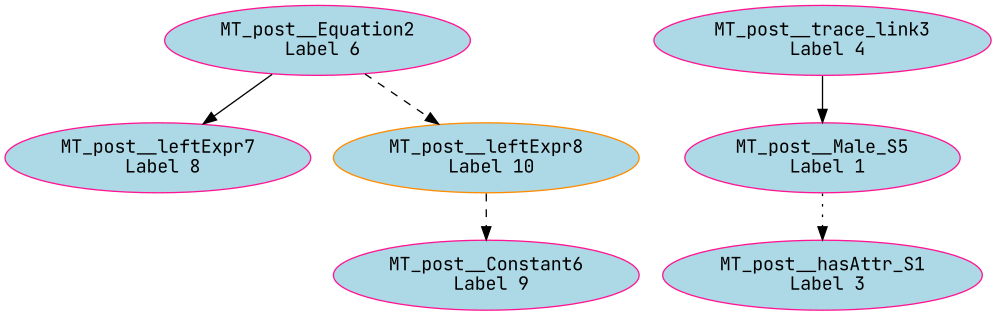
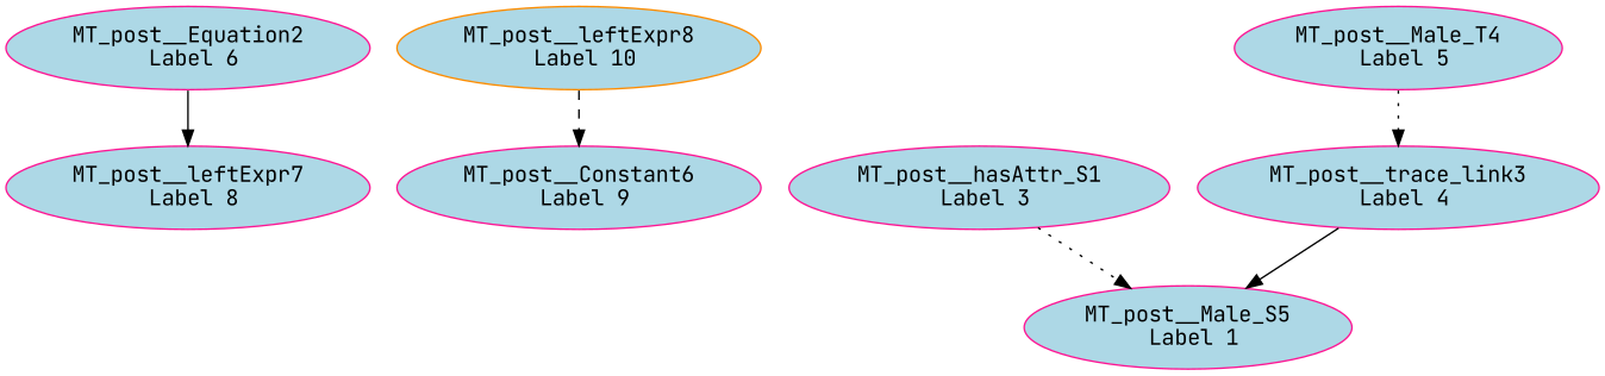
  digraph {
    fontname="JetBrains Mono"
    node [color=deeppink fillcolor=lightblue fontname="JetBrains Mono" style=filled]
    edge [fontname="JetBrains Mono" style=solid]
    "MT_post__Equation2\n Label 6"
    "MT_post__leftExpr7\n Label 8"
    "MT_post__leftExpr8\n Label 10" [color=darkorange]
    "MT_post__Constant6\n Label 9"
    "MT_post__trace_link3\n Label 4"
    "MT_post__Male_S5\n Label 1"
    "MT_post__hasAttr_S1\n Label 3"
+   "MT_post__Male_T4\n Label 5"
    "MT_post__Equation2\n Label 6" -> "MT_post__leftExpr7\n Label 8"
-   "MT_post__Equation2\n Label 6" -> "MT_post__leftExpr8\n Label 10" [style=dashed]
    "MT_post__leftExpr8\n Label 10" -> "MT_post__Constant6\n Label 9" [style=dashed]
    "MT_post__trace_link3\n Label 4" -> "MT_post__Male_S5\n Label 1"
-   "MT_post__Male_S5\n Label 1" -> "MT_post__hasAttr_S1\n Label 3" [style=dotted]
+   "MT_post__hasAttr_S1\n Label 3" -> "MT_post__Male_S5\n Label 1" [style=dotted]
+   "MT_post__Male_T4\n Label 5" -> "MT_post__trace_link3\n Label 4" [style=dotted]
  }
